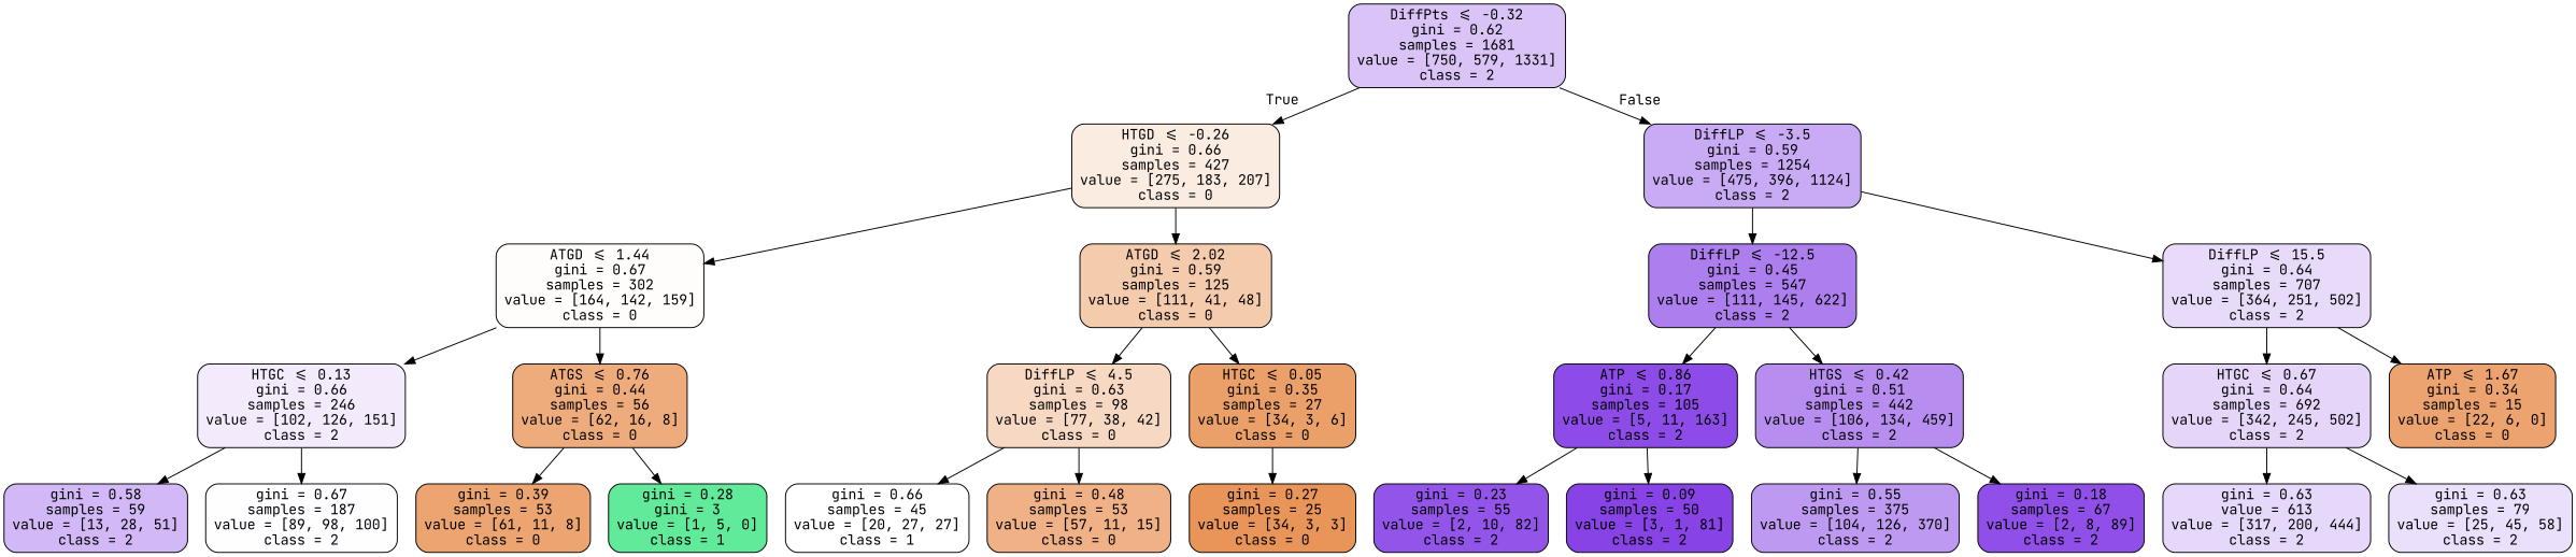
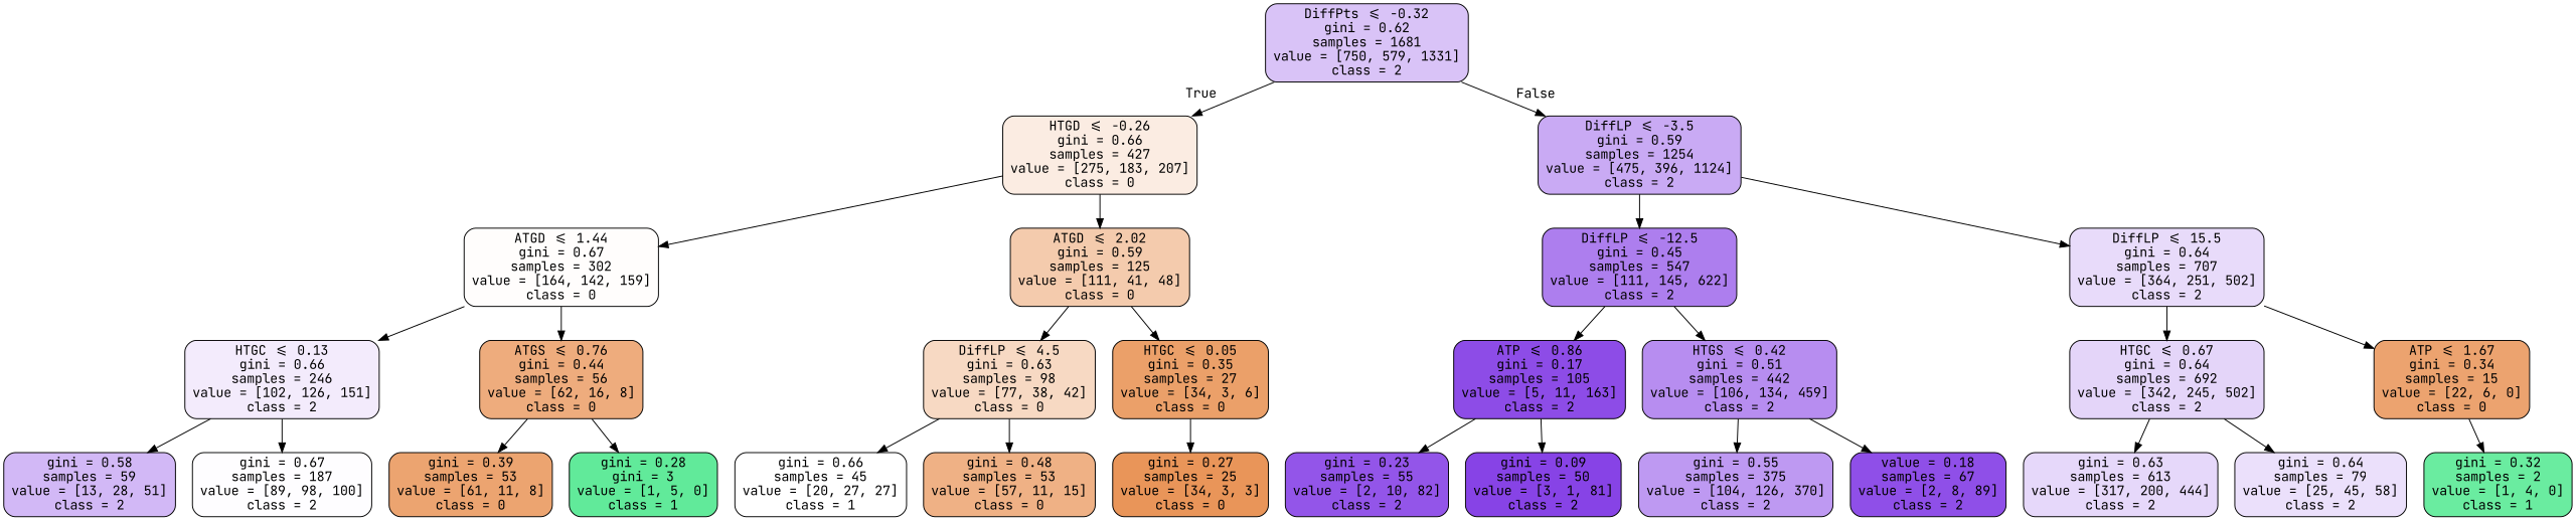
  digraph {
    fontname="JetBrains Mono"
    node [color=black fontname="JetBrains Mono" shape=box style="filled, rounded"]
    edge [fontname="JetBrains Mono"]
    n1 [fillcolor="#d9c3f7" label="DiffPts <= -0.32\ngini = 0.62\nsamples = 1681\nvalue = [750, 579, 1331]\nclass = 2"]
    n2 [fillcolor="#fbece2" label="HTGD <= -0.26\ngini = 0.66\nsamples = 427\nvalue = [275, 183, 207]\nclass = 0"]
    n3 [fillcolor="#c9aaf4" label="DiffLP <= -3.5\ngini = 0.59\nsamples = 1254\nvalue = [475, 396, 1124]\nclass = 2"]
    n4 [fillcolor="#fffdfc" label="ATGD <= 1.44\ngini = 0.67\nsamples = 302\nvalue = [164, 142, 159]\nclass = 0"]
    n5 [fillcolor="#f4cbad" label="ATGD <= 2.02\ngini = 0.59\nsamples = 125\nvalue = [111, 41, 48]\nclass = 0"]
    n6 [fillcolor="#ad7eee" label="DiffLP <= -12.5\ngini = 0.45\nsamples = 547\nvalue = [111, 145, 622]\nclass = 2"]
    n7 [fillcolor="#e8dbfa" label="DiffLP <= 15.5\ngini = 0.64\nsamples = 707\nvalue = [364, 251, 502]\nclass = 2"]
    n8 [fillcolor="#f3ebfc" label="HTGC <= 0.13\ngini = 0.66\nsamples = 246\nvalue = [102, 126, 151]\nclass = 2"]
    n9 [fillcolor="#eeac7d" label="ATGS <= 0.76\ngini = 0.44\nsamples = 56\nvalue = [62, 16, 8]\nclass = 0"]
    n10 [fillcolor="#f7d9c3" label="DiffLP <= 4.5\ngini = 0.63\nsamples = 98\nvalue = [77, 38, 42]\nclass = 0"]
    n11 [fillcolor="#eba069" label="HTGC <= 0.05\ngini = 0.35\nsamples = 27\nvalue = [34, 3, 6]\nclass = 0"]
    n12 [fillcolor="#d2b8f6" label="gini = 0.58\nsamples = 59\nvalue = [13, 28, 51]\nclass = 2"]
    n13 [fillcolor="#fefdff" label="gini = 0.67\nsamples = 187\nvalue = [89, 98, 100]\nclass = 2"]
    n14 [fillcolor="#eca470" label="gini = 0.39\nsamples = 53\nvalue = [61, 11, 8]\nclass = 0"]
    n15 [fillcolor="#61ea9a" label="gini = 0.28\ngini = 3\nvalue = [1, 5, 0]\nclass = 1"]
    n16 [fillcolor="#ffffff" label="gini = 0.66\nsamples = 45\nvalue = [20, 27, 27]\nclass = 1"]
    n17 [fillcolor="#efb185" label="gini = 0.48\nsamples = 53\nvalue = [57, 11, 15]\nclass = 0"]
    n18 [fillcolor="#e99559" label="gini = 0.27\nsamples = 25\nvalue = [34, 3, 3]\nclass = 0"]
    n19 [fillcolor="#8d4ce7" label="ATP <= 0.86\ngini = 0.17\nsamples = 105\nvalue = [5, 11, 163]\nclass = 2"]
    n20 [fillcolor="#b78df0" label="HTGS <= 0.42\ngini = 0.51\nsamples = 442\nvalue = [106, 134, 459]\nclass = 2"]
    n21 [fillcolor="#e4d5f9" label="HTGC <= 0.67\ngini = 0.64\nsamples = 692\nvalue = [342, 245, 502]\nclass = 2"]
    n22 [fillcolor="#eca36f" label="ATP <= 1.67\ngini = 0.34\nsamples = 15\nvalue = [22, 6, 0]\nclass = 0"]
    n23 [fillcolor="#9355e9" label="gini = 0.23\nsamples = 55\nvalue = [2, 10, 82]\nclass = 2"]
    n24 [fillcolor="#8743e6" label="gini = 0.09\nsamples = 50\nvalue = [3, 1, 81]\nclass = 2"]
    n25 [fillcolor="#be99f2" label="gini = 0.55\nsamples = 375\nvalue = [104, 126, 370]\nclass = 2"]
-   n26 [fillcolor="#8f4fe8" label="gini = 0.18\nsamples = 67\nvalue = [2, 8, 89]\nclass = 2"]
-   n27 [fillcolor="#e6d8fa" label="gini = 0.63\nvalue = 613\nvalue = [317, 200, 444]\nclass = 2"]
-   n28 [fillcolor="#ebe0fb" label="gini = 0.63\nsamples = 79\nvalue = [25, 45, 58]\nclass = 2"]
+   n26 [fillcolor="#8f4fe8" label="value = 0.18\nsamples = 67\nvalue = [2, 8, 89]\nclass = 2"]
+   n27 [fillcolor="#e6d8fa" label="gini = 0.63\nsamples = 613\nvalue = [317, 200, 444]\nclass = 2"]
+   n28 [fillcolor="#ebe0fb" label="gini = 0.64\nsamples = 79\nvalue = [25, 45, 58]\nclass = 2"]
+   n29 [fillcolor="#6aeca0" label="gini = 0.32\nsamples = 2\nvalue = [1, 4, 0]\nclass = 1"]
    n1 -> n2 [headlabel=True labelangle=45 labeldistance=2.5]
    n1 -> n3 [headlabel=False labelangle=-45 labeldistance=2.5]
    n2 -> n4
    n2 -> n5
    n3 -> n6
    n3 -> n7
    n4 -> n8
    n4 -> n9
    n5 -> n10
    n5 -> n11
    n6 -> n19
    n6 -> n20
    n7 -> n21
    n7 -> n22
    n8 -> n12
    n8 -> n13
    n9 -> n14
    n9 -> n15
    n10 -> n16
    n10 -> n17
    n11 -> n18
    n19 -> n23
    n19 -> n24
    n20 -> n25
    n20 -> n26
    n21 -> n27
    n21 -> n28
+   n22 -> n29
  }
